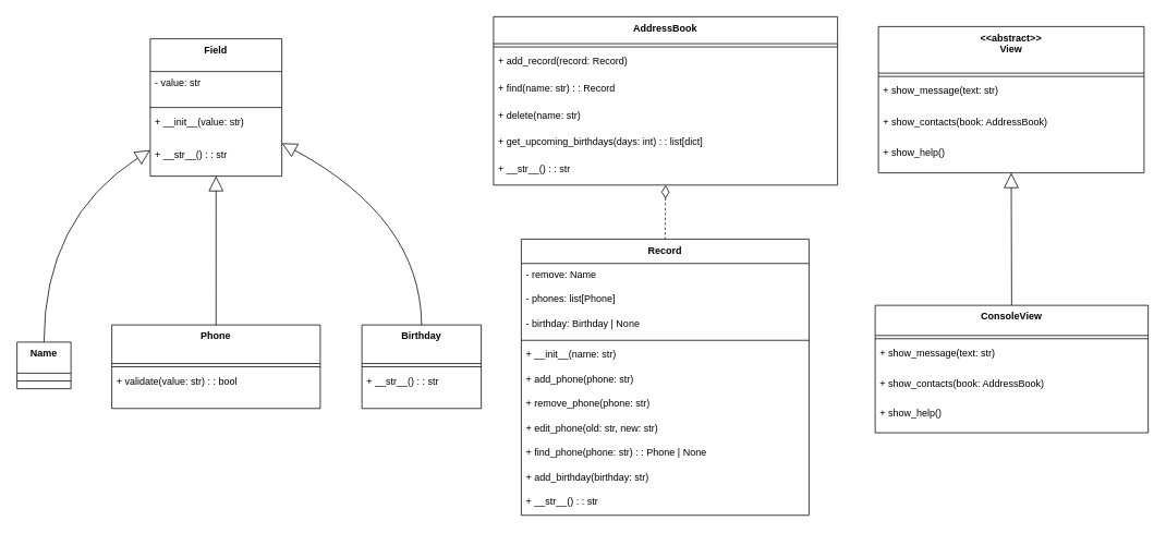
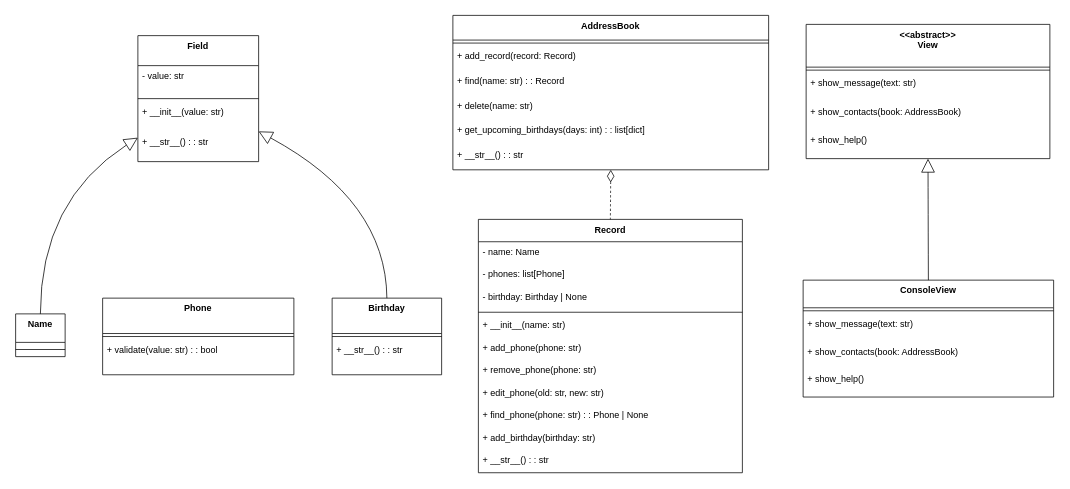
  <mxCell id="0" />
  <mxCell id="1" parent="0" />
  <mxCell id="2" value="Field" style="swimlane;fontStyle=1;align=center;verticalAlign=top;childLayout=stackLayout;horizontal=1;startSize=40;horizontalStack=0;resizeParent=1;resizeParentMax=0;resizeLast=0;collapsible=0;marginBottom=0;" vertex="1" parent="1"><mxGeometry x="183" y="47" width="161" height="168" as="geometry" /></mxCell>
  <mxCell id="3" value="- value: str" style="text;strokeColor=none;fillColor=none;align=left;verticalAlign=top;spacingLeft=4;spacingRight=4;overflow=hidden;rotatable=0;points=[[0,0.5],[1,0.5]];portConstraint=eastwest;" vertex="1" parent="2"><mxGeometry y="40" width="161" height="40" as="geometry" /></mxCell>
  <mxCell id="4" style="line;strokeWidth=1;fillColor=none;align=left;verticalAlign=middle;spacingTop=-1;spacingLeft=3;spacingRight=3;rotatable=0;labelPosition=right;points=[];portConstraint=eastwest;strokeColor=inherit;" vertex="1" parent="2"><mxGeometry y="80" width="161" height="8" as="geometry" /></mxCell>
  <mxCell id="5" value="+ __init__(value: str)" style="text;strokeColor=none;fillColor=none;align=left;verticalAlign=top;spacingLeft=4;spacingRight=4;overflow=hidden;rotatable=0;points=[[0,0.5],[1,0.5]];portConstraint=eastwest;" vertex="1" parent="2"><mxGeometry y="88" width="161" height="40" as="geometry" /></mxCell>
  <mxCell id="6" value="+ __str__() : : str" style="text;strokeColor=none;fillColor=none;align=left;verticalAlign=top;spacingLeft=4;spacingRight=4;overflow=hidden;rotatable=0;points=[[0,0.5],[1,0.5]];portConstraint=eastwest;" vertex="1" parent="2"><mxGeometry y="128" width="161" height="40" as="geometry" /></mxCell>
  <mxCell id="7" value="Name" style="swimlane;fontStyle=1;align=center;verticalAlign=top;childLayout=stackLayout;horizontal=1;startSize=38;horizontalStack=0;resizeParent=1;resizeParentMax=0;resizeLast=0;collapsible=0;marginBottom=0;" vertex="1" parent="1"><mxGeometry x="20" y="418" width="66" height="57" as="geometry" /></mxCell>
  <mxCell id="8" style="line;strokeWidth=1;fillColor=none;align=left;verticalAlign=middle;spacingTop=-1;spacingLeft=3;spacingRight=3;rotatable=0;labelPosition=right;points=[];portConstraint=eastwest;strokeColor=inherit;" vertex="1" parent="7"><mxGeometry y="38" width="66" height="19" as="geometry" /></mxCell>
  <mxCell id="9" value="Phone" style="swimlane;fontStyle=1;align=center;verticalAlign=top;childLayout=stackLayout;horizontal=1;startSize=47.2;horizontalStack=0;resizeParent=1;resizeParentMax=0;resizeLast=0;collapsible=0;marginBottom=0;" vertex="1" parent="1"><mxGeometry x="136" y="397" width="255" height="102.2" as="geometry" /></mxCell>
  <mxCell id="10" style="line;strokeWidth=1;fillColor=none;align=left;verticalAlign=middle;spacingTop=-1;spacingLeft=3;spacingRight=3;rotatable=0;labelPosition=right;points=[];portConstraint=eastwest;strokeColor=inherit;" vertex="1" parent="9"><mxGeometry y="47.2" width="255" height="8" as="geometry" /></mxCell>
  <mxCell id="11" value="+ validate(value: str) : : bool" style="text;strokeColor=none;fillColor=none;align=left;verticalAlign=top;spacingLeft=4;spacingRight=4;overflow=hidden;rotatable=0;points=[[0,0.5],[1,0.5]];portConstraint=eastwest;" vertex="1" parent="9"><mxGeometry y="55.2" width="255" height="47" as="geometry" /></mxCell>
  <mxCell id="12" value="Birthday" style="swimlane;fontStyle=1;align=center;verticalAlign=top;childLayout=stackLayout;horizontal=1;startSize=47.2;horizontalStack=0;resizeParent=1;resizeParentMax=0;resizeLast=0;collapsible=0;marginBottom=0;" vertex="1" parent="1"><mxGeometry x="442" y="397" width="146" height="102.2" as="geometry" /></mxCell>
  <mxCell id="13" style="line;strokeWidth=1;fillColor=none;align=left;verticalAlign=middle;spacingTop=-1;spacingLeft=3;spacingRight=3;rotatable=0;labelPosition=right;points=[];portConstraint=eastwest;strokeColor=inherit;" vertex="1" parent="12"><mxGeometry y="47.2" width="146" height="8" as="geometry" /></mxCell>
  <mxCell id="14" value="+ __str__() : : str" style="text;strokeColor=none;fillColor=none;align=left;verticalAlign=top;spacingLeft=4;spacingRight=4;overflow=hidden;rotatable=0;points=[[0,0.5],[1,0.5]];portConstraint=eastwest;" vertex="1" parent="12"><mxGeometry y="55.2" width="146" height="47" as="geometry" /></mxCell>
  <mxCell id="15" value="Record" style="swimlane;fontStyle=1;align=center;verticalAlign=top;childLayout=stackLayout;horizontal=1;startSize=29.818;horizontalStack=0;resizeParent=1;resizeParentMax=0;resizeLast=0;collapsible=0;marginBottom=0;" vertex="1" parent="1"><mxGeometry x="637" y="292" width="352" height="337.818" as="geometry" /></mxCell>
- <mxCell id="16" value="- remove: Name" style="text;strokeColor=none;fillColor=none;align=left;verticalAlign=top;spacingLeft=4;spacingRight=4;overflow=hidden;rotatable=0;points=[[0,0.5],[1,0.5]];portConstraint=eastwest;" vertex="1" parent="15"><mxGeometry y="29.818" width="352" height="30" as="geometry" /></mxCell>
+ <mxCell id="16" value="- name: Name" style="text;strokeColor=none;fillColor=none;align=left;verticalAlign=top;spacingLeft=4;spacingRight=4;overflow=hidden;rotatable=0;points=[[0,0.5],[1,0.5]];portConstraint=eastwest;" vertex="1" parent="15"><mxGeometry y="29.818" width="352" height="30" as="geometry" /></mxCell>
  <mxCell id="17" value="- phones: list[Phone]" style="text;strokeColor=none;fillColor=none;align=left;verticalAlign=top;spacingLeft=4;spacingRight=4;overflow=hidden;rotatable=0;points=[[0,0.5],[1,0.5]];portConstraint=eastwest;" vertex="1" parent="15"><mxGeometry y="59.818" width="352" height="30" as="geometry" /></mxCell>
  <mxCell id="18" value="- birthday: Birthday | None" style="text;strokeColor=none;fillColor=none;align=left;verticalAlign=top;spacingLeft=4;spacingRight=4;overflow=hidden;rotatable=0;points=[[0,0.5],[1,0.5]];portConstraint=eastwest;" vertex="1" parent="15"><mxGeometry y="89.818" width="352" height="30" as="geometry" /></mxCell>
  <mxCell id="19" style="line;strokeWidth=1;fillColor=none;align=left;verticalAlign=middle;spacingTop=-1;spacingLeft=3;spacingRight=3;rotatable=0;labelPosition=right;points=[];portConstraint=eastwest;strokeColor=inherit;" vertex="1" parent="15"><mxGeometry y="119.818" width="352" height="8" as="geometry" /></mxCell>
  <mxCell id="20" value="+ __init__(name: str)" style="text;strokeColor=none;fillColor=none;align=left;verticalAlign=top;spacingLeft=4;spacingRight=4;overflow=hidden;rotatable=0;points=[[0,0.5],[1,0.5]];portConstraint=eastwest;" vertex="1" parent="15"><mxGeometry y="127.818" width="352" height="30" as="geometry" /></mxCell>
  <mxCell id="21" value="+ add_phone(phone: str)" style="text;strokeColor=none;fillColor=none;align=left;verticalAlign=top;spacingLeft=4;spacingRight=4;overflow=hidden;rotatable=0;points=[[0,0.5],[1,0.5]];portConstraint=eastwest;" vertex="1" parent="15"><mxGeometry y="157.818" width="352" height="30" as="geometry" /></mxCell>
  <mxCell id="22" value="+ remove_phone(phone: str)" style="text;strokeColor=none;fillColor=none;align=left;verticalAlign=top;spacingLeft=4;spacingRight=4;overflow=hidden;rotatable=0;points=[[0,0.5],[1,0.5]];portConstraint=eastwest;" vertex="1" parent="15"><mxGeometry y="187.818" width="352" height="30" as="geometry" /></mxCell>
  <mxCell id="23" value="+ edit_phone(old: str, new: str)" style="text;strokeColor=none;fillColor=none;align=left;verticalAlign=top;spacingLeft=4;spacingRight=4;overflow=hidden;rotatable=0;points=[[0,0.5],[1,0.5]];portConstraint=eastwest;" vertex="1" parent="15"><mxGeometry y="217.818" width="352" height="30" as="geometry" /></mxCell>
  <mxCell id="24" value="+ find_phone(phone: str) : : Phone | None" style="text;strokeColor=none;fillColor=none;align=left;verticalAlign=top;spacingLeft=4;spacingRight=4;overflow=hidden;rotatable=0;points=[[0,0.5],[1,0.5]];portConstraint=eastwest;" vertex="1" parent="15"><mxGeometry y="247.818" width="352" height="30" as="geometry" /></mxCell>
  <mxCell id="25" value="+ add_birthday(birthday: str)" style="text;strokeColor=none;fillColor=none;align=left;verticalAlign=top;spacingLeft=4;spacingRight=4;overflow=hidden;rotatable=0;points=[[0,0.5],[1,0.5]];portConstraint=eastwest;" vertex="1" parent="15"><mxGeometry y="277.818" width="352" height="30" as="geometry" /></mxCell>
  <mxCell id="26" value="+ __str__() : : str" style="text;strokeColor=none;fillColor=none;align=left;verticalAlign=top;spacingLeft=4;spacingRight=4;overflow=hidden;rotatable=0;points=[[0,0.5],[1,0.5]];portConstraint=eastwest;" vertex="1" parent="15"><mxGeometry y="307.818" width="352" height="30" as="geometry" /></mxCell>
  <mxCell id="27" value="AddressBook" style="swimlane;fontStyle=1;align=center;verticalAlign=top;childLayout=stackLayout;horizontal=1;startSize=32.923;horizontalStack=0;resizeParent=1;resizeParentMax=0;resizeLast=0;collapsible=0;marginBottom=0;" vertex="1" parent="1"><mxGeometry x="603" y="20" width="421" height="205.923" as="geometry" /></mxCell>
  <mxCell id="28" style="line;strokeWidth=1;fillColor=none;align=left;verticalAlign=middle;spacingTop=-1;spacingLeft=3;spacingRight=3;rotatable=0;labelPosition=right;points=[];portConstraint=eastwest;strokeColor=inherit;" vertex="1" parent="27"><mxGeometry y="32.923" width="421" height="8" as="geometry" /></mxCell>
  <mxCell id="29" value="+ add_record(record: Record)" style="text;strokeColor=none;fillColor=none;align=left;verticalAlign=top;spacingLeft=4;spacingRight=4;overflow=hidden;rotatable=0;points=[[0,0.5],[1,0.5]];portConstraint=eastwest;" vertex="1" parent="27"><mxGeometry y="40.923" width="421" height="33" as="geometry" /></mxCell>
  <mxCell id="30" value="+ find(name: str) : : Record" style="text;strokeColor=none;fillColor=none;align=left;verticalAlign=top;spacingLeft=4;spacingRight=4;overflow=hidden;rotatable=0;points=[[0,0.5],[1,0.5]];portConstraint=eastwest;" vertex="1" parent="27"><mxGeometry y="73.923" width="421" height="33" as="geometry" /></mxCell>
  <mxCell id="31" value="+ delete(name: str)" style="text;strokeColor=none;fillColor=none;align=left;verticalAlign=top;spacingLeft=4;spacingRight=4;overflow=hidden;rotatable=0;points=[[0,0.5],[1,0.5]];portConstraint=eastwest;" vertex="1" parent="27"><mxGeometry y="106.923" width="421" height="33" as="geometry" /></mxCell>
  <mxCell id="32" value="+ get_upcoming_birthdays(days: int) : : list[dict]" style="text;strokeColor=none;fillColor=none;align=left;verticalAlign=top;spacingLeft=4;spacingRight=4;overflow=hidden;rotatable=0;points=[[0,0.5],[1,0.5]];portConstraint=eastwest;" vertex="1" parent="27"><mxGeometry y="139.923" width="421" height="33" as="geometry" /></mxCell>
  <mxCell id="33" value="+ __str__() : : str" style="text;strokeColor=none;fillColor=none;align=left;verticalAlign=top;spacingLeft=4;spacingRight=4;overflow=hidden;rotatable=0;points=[[0,0.5],[1,0.5]];portConstraint=eastwest;" vertex="1" parent="27"><mxGeometry y="172.923" width="421" height="33" as="geometry" /></mxCell>
  <mxCell id="34" value="&lt;&lt;abstract&gt;&gt;&#10;View" style="swimlane;fontStyle=1;align=center;verticalAlign=top;childLayout=stackLayout;horizontal=1;startSize=57;horizontalStack=0;resizeParent=1;resizeParentMax=0;resizeLast=0;collapsible=0;marginBottom=0;" vertex="1" parent="1"><mxGeometry x="1074" y="32" width="325" height="179" as="geometry" /></mxCell>
  <mxCell id="35" style="line;strokeWidth=1;fillColor=none;align=left;verticalAlign=middle;spacingTop=-1;spacingLeft=3;spacingRight=3;rotatable=0;labelPosition=right;points=[];portConstraint=eastwest;strokeColor=inherit;" vertex="1" parent="34"><mxGeometry y="57" width="325" height="8" as="geometry" /></mxCell>
  <mxCell id="36" value="+ show_message(text: str)" style="text;strokeColor=none;fillColor=none;align=left;verticalAlign=top;spacingLeft=4;spacingRight=4;overflow=hidden;rotatable=0;points=[[0,0.5],[1,0.5]];portConstraint=eastwest;" vertex="1" parent="34"><mxGeometry y="65" width="325" height="38" as="geometry" /></mxCell>
  <mxCell id="37" value="+ show_contacts(book: AddressBook)" style="text;strokeColor=none;fillColor=none;align=left;verticalAlign=top;spacingLeft=4;spacingRight=4;overflow=hidden;rotatable=0;points=[[0,0.5],[1,0.5]];portConstraint=eastwest;" vertex="1" parent="34"><mxGeometry y="103" width="325" height="38" as="geometry" /></mxCell>
  <mxCell id="38" value="+ show_help()" style="text;strokeColor=none;fillColor=none;align=left;verticalAlign=top;spacingLeft=4;spacingRight=4;overflow=hidden;rotatable=0;points=[[0,0.5],[1,0.5]];portConstraint=eastwest;" vertex="1" parent="34"><mxGeometry y="141" width="325" height="38" as="geometry" /></mxCell>
  <mxCell id="39" value="ConsoleView" style="swimlane;fontStyle=1;align=center;verticalAlign=top;childLayout=stackLayout;horizontal=1;startSize=36.889;horizontalStack=0;resizeParent=1;resizeParentMax=0;resizeLast=0;collapsible=0;marginBottom=0;" vertex="1" parent="1"><mxGeometry x="1070" y="373" width="334" height="155.889" as="geometry" /></mxCell>
  <mxCell id="40" style="line;strokeWidth=1;fillColor=none;align=left;verticalAlign=middle;spacingTop=-1;spacingLeft=3;spacingRight=3;rotatable=0;labelPosition=right;points=[];portConstraint=eastwest;strokeColor=inherit;" vertex="1" parent="39"><mxGeometry y="36.889" width="334" height="8" as="geometry" /></mxCell>
  <mxCell id="41" value="+ show_message(text: str)" style="text;strokeColor=none;fillColor=none;align=left;verticalAlign=top;spacingLeft=4;spacingRight=4;overflow=hidden;rotatable=0;points=[[0,0.5],[1,0.5]];portConstraint=eastwest;" vertex="1" parent="39"><mxGeometry y="44.889" width="334" height="37" as="geometry" /></mxCell>
  <mxCell id="42" value="+ show_contacts(book: AddressBook)" style="text;strokeColor=none;fillColor=none;align=left;verticalAlign=top;spacingLeft=4;spacingRight=4;overflow=hidden;rotatable=0;points=[[0,0.5],[1,0.5]];portConstraint=eastwest;" vertex="1" parent="39"><mxGeometry y="81.889" width="334" height="37" as="geometry" /></mxCell>
  <mxCell id="43" value="+ show_help()" style="text;strokeColor=none;fillColor=none;align=left;verticalAlign=top;spacingLeft=4;spacingRight=4;overflow=hidden;rotatable=0;points=[[0,0.5],[1,0.5]];portConstraint=eastwest;" vertex="1" parent="39"><mxGeometry y="118.889" width="334" height="37" as="geometry" /></mxCell>
  <mxCell id="44" value="" style="curved=1;startArrow=block;startSize=16;startFill=0;endArrow=none;exitX=0;exitY=0.81;entryX=0.5;entryY=0;rounded=0;" edge="1" parent="1" source="2" target="7"><mxGeometry relative="1" as="geometry"><Array as="points"><mxPoint x="53" y="267" /></Array></mxGeometry></mxCell>
- <mxCell id="45" value="" style="curved=1;startArrow=block;startSize=16;startFill=0;endArrow=none;exitX=0.5;exitY=1;entryX=0.5;entryY=0;rounded=0;" edge="1" parent="1" source="2" target="9"><mxGeometry relative="1" as="geometry"><Array as="points" /></mxGeometry></mxCell>
  <mxCell id="46" value="" style="curved=1;startArrow=block;startSize=16;startFill=0;endArrow=none;exitX=1;exitY=0.76;entryX=0.5;entryY=0;rounded=0;" edge="1" parent="1" source="2" target="12"><mxGeometry relative="1" as="geometry"><Array as="points"><mxPoint x="514" y="267" /></Array></mxGeometry></mxCell>
  <mxCell id="47" value="" style="curved=1;startArrow=diamondThin;startSize=14;startFill=0;endArrow=none;exitX=0.5;exitY=1;entryX=0.5;entryY=0;rounded=0;dashed=1;" edge="1" parent="1" source="27" target="15"><mxGeometry relative="1" as="geometry"><Array as="points" /></mxGeometry></mxCell>
  <mxCell id="48" value="" style="curved=1;startArrow=block;startSize=16;startFill=0;endArrow=none;exitX=0.5;exitY=1;entryX=0.5;entryY=0;rounded=0;" edge="1" parent="1" source="34" target="39"><mxGeometry relative="1" as="geometry"><Array as="points" /></mxGeometry></mxCell>
